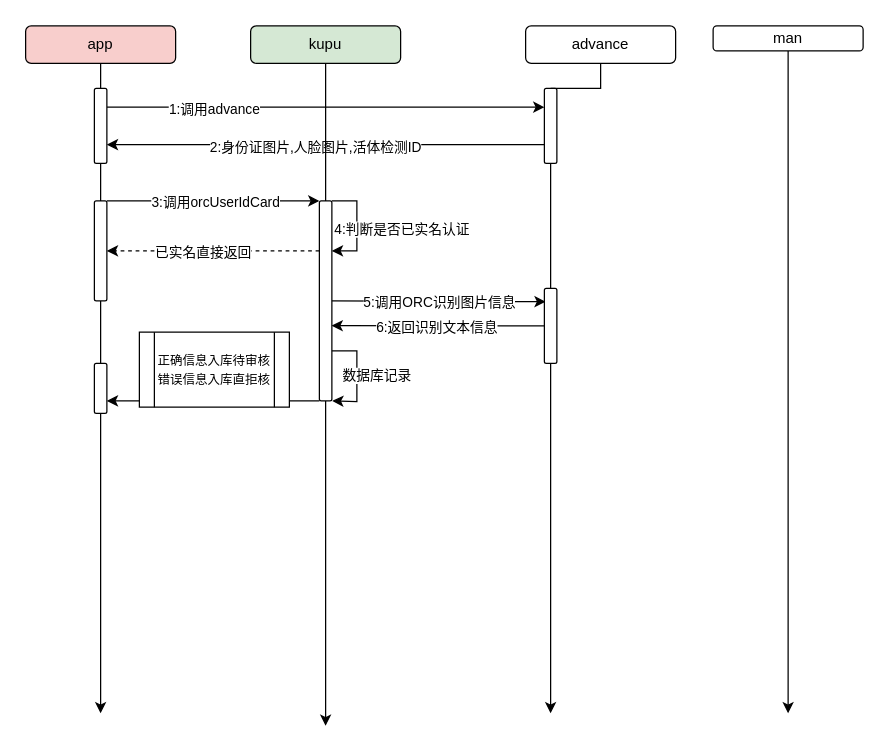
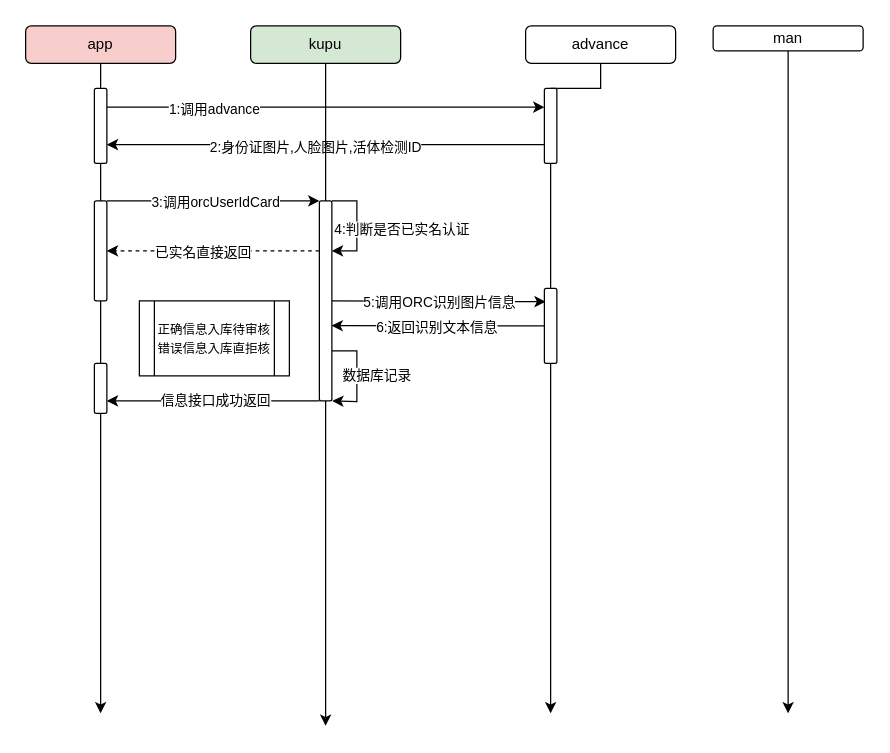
  <mxCell id="0" />
  <mxCell id="1" parent="0" />
  <mxCell id="2" style="rounded=0;orthogonalLoop=1;jettySize=auto;html=1;exitX=0;exitY=1;exitDx=0;exitDy=0;entryX=1;entryY=0.75;entryDx=0;entryDy=0;" edge="1" parent="1" source="4" target="37"><mxGeometry relative="1" as="geometry" /></mxCell>
  <mxCell id="3" value="信息接口成功返回" style="edgeLabel;html=1;align=center;verticalAlign=middle;resizable=0;points=[];" vertex="1" connectable="0" parent="2"><mxGeometry x="0.165" relative="1" as="geometry"><mxPoint x="15" as="offset" /></mxGeometry></mxCell>
  <mxCell id="4" value="" style="rounded=1;whiteSpace=wrap;html=1;shadow=0;" vertex="1" parent="1"><mxGeometry x="255" y="160" width="10" height="160" as="geometry" /></mxCell>
  <mxCell id="5" style="edgeStyle=orthogonalEdgeStyle;rounded=0;orthogonalLoop=1;jettySize=auto;html=1;exitX=0.5;exitY=1;exitDx=0;exitDy=0;startArrow=none;" edge="1" parent="1" source="37"><mxGeometry relative="1" as="geometry"><mxPoint x="80" y="570" as="targetPoint" /></mxGeometry></mxCell>
  <mxCell id="6" value="app" style="rounded=1;whiteSpace=wrap;html=1;fillColor=#f8cecc;" vertex="1" parent="1"><mxGeometry x="20" y="20" width="120" height="30" as="geometry" /></mxCell>
  <mxCell id="7" style="edgeStyle=orthogonalEdgeStyle;rounded=0;orthogonalLoop=1;jettySize=auto;html=1;startArrow=none;" edge="1" parent="1"><mxGeometry relative="1" as="geometry"><mxPoint x="260" y="580" as="targetPoint" /><mxPoint x="260" y="340" as="sourcePoint" /></mxGeometry></mxCell>
  <mxCell id="8" value="kupu" style="rounded=1;whiteSpace=wrap;html=1;fillColor=#d5e8d4;" vertex="1" parent="1"><mxGeometry x="200" y="20" width="120" height="30" as="geometry" /></mxCell>
  <mxCell id="9" style="edgeStyle=orthogonalEdgeStyle;rounded=0;orthogonalLoop=1;jettySize=auto;html=1;exitX=0.5;exitY=1;exitDx=0;exitDy=0;startArrow=none;" edge="1" parent="1" source="32"><mxGeometry relative="1" as="geometry"><mxPoint x="440" y="570" as="targetPoint" /></mxGeometry></mxCell>
  <mxCell id="10" value="advance" style="rounded=1;whiteSpace=wrap;html=1;" vertex="1" parent="1"><mxGeometry x="420" y="20" width="120" height="30" as="geometry" /></mxCell>
  <mxCell id="11" style="edgeStyle=orthogonalEdgeStyle;rounded=0;orthogonalLoop=1;jettySize=auto;html=1;exitX=0.5;exitY=1;exitDx=0;exitDy=0;" edge="1" parent="1" source="12"><mxGeometry relative="1" as="geometry"><mxPoint x="630" y="570" as="targetPoint" /></mxGeometry></mxCell>
  <mxCell id="12" value="man" style="rounded=1;whiteSpace=wrap;html=1;" vertex="1" parent="1"><mxGeometry x="570" y="20" width="120" height="20" as="geometry" /></mxCell>
  <mxCell id="13" style="edgeStyle=orthogonalEdgeStyle;rounded=0;orthogonalLoop=1;jettySize=auto;html=1;exitX=1;exitY=0.25;exitDx=0;exitDy=0;entryX=0;entryY=0.25;entryDx=0;entryDy=0;" edge="1" parent="1" source="15" target="19"><mxGeometry relative="1" as="geometry" /></mxCell>
  <mxCell id="14" value="1:调用advance" style="edgeLabel;html=1;align=center;verticalAlign=middle;resizable=0;points=[];" vertex="1" connectable="0" parent="13"><mxGeometry x="-0.514" y="-1" relative="1" as="geometry"><mxPoint as="offset" /></mxGeometry></mxCell>
  <mxCell id="15" value="" style="rounded=1;whiteSpace=wrap;html=1;" vertex="1" parent="1"><mxGeometry x="75" y="70" width="10" height="60" as="geometry" /></mxCell>
  <mxCell id="16" value="" style="edgeStyle=orthogonalEdgeStyle;rounded=0;orthogonalLoop=1;jettySize=auto;html=1;exitX=0.5;exitY=1;exitDx=0;exitDy=0;endArrow=none;" edge="1" parent="1" source="6" target="15"><mxGeometry relative="1" as="geometry"><mxPoint x="80" y="570" as="targetPoint" /><mxPoint x="80" y="50" as="sourcePoint" /></mxGeometry></mxCell>
  <mxCell id="17" style="edgeStyle=orthogonalEdgeStyle;rounded=0;orthogonalLoop=1;jettySize=auto;html=1;exitX=0;exitY=0.75;exitDx=0;exitDy=0;entryX=1;entryY=0.75;entryDx=0;entryDy=0;" edge="1" parent="1" source="19" target="15"><mxGeometry relative="1" as="geometry" /></mxCell>
  <mxCell id="18" value="2:身份证图片,人脸图片,活体检测ID" style="edgeLabel;html=1;align=center;verticalAlign=middle;resizable=0;points=[];" vertex="1" connectable="0" parent="17"><mxGeometry x="0.309" y="1" relative="1" as="geometry"><mxPoint x="45" as="offset" /></mxGeometry></mxCell>
  <mxCell id="19" value="" style="rounded=1;whiteSpace=wrap;html=1;" vertex="1" parent="1"><mxGeometry x="435" y="70" width="10" height="60" as="geometry" /></mxCell>
  <mxCell id="20" value="" style="edgeStyle=orthogonalEdgeStyle;rounded=0;orthogonalLoop=1;jettySize=auto;html=1;exitX=0.5;exitY=1;exitDx=0;exitDy=0;endArrow=none;" edge="1" parent="1" source="10" target="19"><mxGeometry relative="1" as="geometry"><mxPoint x="440" y="570" as="targetPoint" /><mxPoint x="440" y="50" as="sourcePoint" /></mxGeometry></mxCell>
  <mxCell id="21" style="rounded=0;orthogonalLoop=1;jettySize=auto;html=1;exitX=1;exitY=0;exitDx=0;exitDy=0;entryX=0;entryY=0;entryDx=0;entryDy=0;" edge="1" parent="1" source="38" target="4"><mxGeometry relative="1" as="geometry" /></mxCell>
  <mxCell id="22" value="3:调用orcUserIdCard" style="edgeLabel;html=1;align=center;verticalAlign=middle;resizable=0;points=[];" vertex="1" connectable="0" parent="21"><mxGeometry x="-0.282" y="1" relative="1" as="geometry"><mxPoint x="25" y="1" as="offset" /></mxGeometry></mxCell>
  <mxCell id="23" value="" style="edgeStyle=orthogonalEdgeStyle;rounded=0;orthogonalLoop=1;jettySize=auto;html=1;exitX=0.5;exitY=1;exitDx=0;exitDy=0;startArrow=none;endArrow=none;" edge="1" parent="1" source="15" target="38"><mxGeometry relative="1" as="geometry"><mxPoint x="80" y="570" as="targetPoint" /><mxPoint x="80" y="130" as="sourcePoint" /></mxGeometry></mxCell>
  <mxCell id="24" style="edgeStyle=none;rounded=0;orthogonalLoop=1;jettySize=auto;html=1;exitX=0;exitY=0.25;exitDx=0;exitDy=0;entryX=1;entryY=0.5;entryDx=0;entryDy=0;dashed=1;" edge="1" parent="1" source="4" target="38"><mxGeometry relative="1" as="geometry" /></mxCell>
  <mxCell id="25" value="已实名直接返回" style="edgeLabel;html=1;align=center;verticalAlign=middle;resizable=0;points=[];" vertex="1" connectable="0" parent="24"><mxGeometry x="0.419" y="-1" relative="1" as="geometry"><mxPoint x="27" y="1" as="offset" /></mxGeometry></mxCell>
  <mxCell id="26" style="edgeStyle=none;rounded=0;orthogonalLoop=1;jettySize=auto;html=1;exitX=1;exitY=0.5;exitDx=0;exitDy=0;entryX=0.1;entryY=0.177;entryDx=0;entryDy=0;entryPerimeter=0;" edge="1" parent="1" source="4" target="32"><mxGeometry relative="1" as="geometry" /></mxCell>
  <mxCell id="27" value="5:调用ORC识别图片信息" style="edgeLabel;html=1;align=center;verticalAlign=middle;resizable=0;points=[];" vertex="1" connectable="0" parent="26"><mxGeometry x="-0.263" y="-1" relative="1" as="geometry"><mxPoint x="23" y="-1" as="offset" /></mxGeometry></mxCell>
  <mxCell id="28" value="数据库记录" style="edgeStyle=orthogonalEdgeStyle;rounded=0;orthogonalLoop=1;jettySize=auto;html=1;exitX=1;exitY=0.75;exitDx=0;exitDy=0;" edge="1" parent="1" source="4"><mxGeometry x="0.004" y="16" relative="1" as="geometry"><mxPoint x="265.333" y="320" as="targetPoint" /><mxPoint as="offset" /></mxGeometry></mxCell>
  <mxCell id="29" value="" style="edgeStyle=orthogonalEdgeStyle;rounded=0;orthogonalLoop=1;jettySize=auto;html=1;exitX=0.5;exitY=1;exitDx=0;exitDy=0;endArrow=none;" edge="1" parent="1" source="8" target="4"><mxGeometry relative="1" as="geometry"><mxPoint x="260" y="580" as="targetPoint" /><mxPoint x="260" y="50" as="sourcePoint" /></mxGeometry></mxCell>
  <mxCell id="30" style="edgeStyle=none;rounded=0;orthogonalLoop=1;jettySize=auto;html=1;exitX=0;exitY=0.5;exitDx=0;exitDy=0;entryX=0.98;entryY=0.624;entryDx=0;entryDy=0;entryPerimeter=0;" edge="1" parent="1" source="32" target="4"><mxGeometry relative="1" as="geometry" /></mxCell>
  <mxCell id="31" value="6:返回识别文本信息" style="edgeLabel;html=1;align=center;verticalAlign=middle;resizable=0;points=[];" vertex="1" connectable="0" parent="30"><mxGeometry x="0.013" y="1" relative="1" as="geometry"><mxPoint as="offset" /></mxGeometry></mxCell>
  <mxCell id="32" value="" style="rounded=1;whiteSpace=wrap;html=1;" vertex="1" parent="1"><mxGeometry x="435" y="230" width="10" height="60" as="geometry" /></mxCell>
  <mxCell id="33" value="" style="edgeStyle=orthogonalEdgeStyle;rounded=0;orthogonalLoop=1;jettySize=auto;html=1;exitX=0.5;exitY=1;exitDx=0;exitDy=0;startArrow=none;endArrow=none;" edge="1" parent="1" source="19" target="32"><mxGeometry relative="1" as="geometry"><mxPoint x="440" y="570" as="targetPoint" /><mxPoint x="440" y="130" as="sourcePoint" /></mxGeometry></mxCell>
  <mxCell id="34" style="edgeStyle=orthogonalEdgeStyle;rounded=0;orthogonalLoop=1;jettySize=auto;html=1;exitX=1;exitY=0;exitDx=0;exitDy=0;entryX=1;entryY=0.25;entryDx=0;entryDy=0;" edge="1" parent="1" source="4" target="4"><mxGeometry relative="1" as="geometry"><Array as="points"><mxPoint x="285" y="160" /><mxPoint x="285" y="200" /></Array></mxGeometry></mxCell>
  <mxCell id="35" value="4:判断是否已实名认证" style="edgeLabel;html=1;align=center;verticalAlign=middle;resizable=0;points=[];" vertex="1" connectable="0" parent="34"><mxGeometry x="0.05" y="1" relative="1" as="geometry"><mxPoint x="34" as="offset" /></mxGeometry></mxCell>
  <mxCell id="36" value="" style="edgeStyle=orthogonalEdgeStyle;rounded=0;orthogonalLoop=1;jettySize=auto;html=1;exitX=0.5;exitY=1;exitDx=0;exitDy=0;startArrow=none;endArrow=none;" edge="1" parent="1" source="38" target="37"><mxGeometry relative="1" as="geometry"><mxPoint x="80" y="570" as="targetPoint" /><mxPoint x="80" y="240" as="sourcePoint" /></mxGeometry></mxCell>
  <mxCell id="37" value="" style="rounded=1;whiteSpace=wrap;html=1;" vertex="1" parent="1"><mxGeometry x="75" y="290" width="10" height="40" as="geometry" /></mxCell>
  <mxCell id="38" value="" style="rounded=1;whiteSpace=wrap;html=1;" vertex="1" parent="1"><mxGeometry x="75" y="160" width="10" height="80" as="geometry" /></mxCell>
  <mxCell id="39" value="" style="edgeStyle=orthogonalEdgeStyle;rounded=0;orthogonalLoop=1;jettySize=auto;html=1;exitX=0.5;exitY=1;exitDx=0;exitDy=0;startArrow=none;endArrow=none;" edge="1" parent="1" source="4"><mxGeometry relative="1" as="geometry"><mxPoint x="260" y="340" as="targetPoint" /><mxPoint x="260" y="320" as="sourcePoint" /></mxGeometry></mxCell>
- <mxCell id="40" value="&lt;font style=&quot;font-size: 10px&quot;&gt;正确信息入库待审核&lt;br&gt;错误信息入库直拒核&lt;/font&gt;" style="shape=process;whiteSpace=wrap;html=1;backgroundOutline=1;shadow=0;" vertex="1" parent="1"><mxGeometry x="111" y="265" width="120" height="60" as="geometry" /></mxCell>
+ <mxCell id="40" value="&lt;font style=&quot;font-size: 10px&quot;&gt;正确信息入库待审核&lt;br&gt;错误信息入库直拒核&lt;/font&gt;" style="shape=process;whiteSpace=wrap;html=1;backgroundOutline=1;shadow=0;" vertex="1" parent="1"><mxGeometry x="111" y="240" width="120" height="60" as="geometry" /></mxCell>
